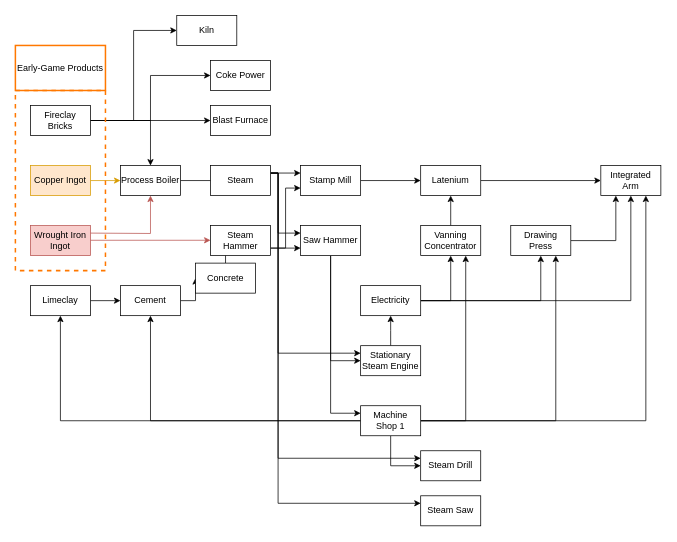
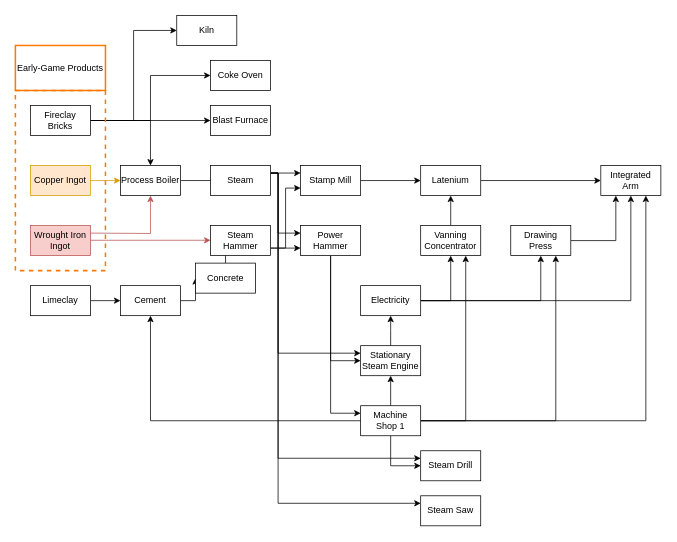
  <mxCell id="0" />
  <mxCell id="1" parent="0" />
  <mxCell id="2" style="edgeStyle=orthogonalEdgeStyle;rounded=0;orthogonalLoop=1;jettySize=auto;html=1;entryX=0.5;entryY=0;entryDx=0;entryDy=0;" parent="1" source="6" target="18" edge="1"><mxGeometry relative="1" as="geometry" /></mxCell>
  <mxCell id="3" style="edgeStyle=orthogonalEdgeStyle;rounded=0;orthogonalLoop=1;jettySize=auto;html=1;entryX=0;entryY=0.5;entryDx=0;entryDy=0;" edge="1" parent="1" source="6" target="57"><mxGeometry relative="1" as="geometry"><mxPoint x="240" y="80" as="targetPoint" /></mxGeometry></mxCell>
  <mxCell id="4" style="edgeStyle=orthogonalEdgeStyle;rounded=0;orthogonalLoop=1;jettySize=auto;html=1;entryX=0;entryY=0.5;entryDx=0;entryDy=0;" edge="1" parent="1" source="6" target="58"><mxGeometry relative="1" as="geometry" /></mxCell>
  <mxCell id="5" style="edgeStyle=orthogonalEdgeStyle;rounded=0;orthogonalLoop=1;jettySize=auto;html=1;exitX=1;exitY=0.5;exitDx=0;exitDy=0;entryX=0;entryY=0.5;entryDx=0;entryDy=0;" edge="1" parent="1" source="6" target="59"><mxGeometry relative="1" as="geometry" /></mxCell>
  <mxCell id="6" value="Fireclay&lt;br&gt;Bricks" style="rounded=0;whiteSpace=wrap;html=1;" parent="1" vertex="1"><mxGeometry x="40" y="140" width="80" height="40" as="geometry" /></mxCell>
  <mxCell id="7" style="edgeStyle=orthogonalEdgeStyle;rounded=0;orthogonalLoop=1;jettySize=auto;html=1;entryX=0;entryY=0.5;entryDx=0;entryDy=0;exitX=1;exitY=0.5;exitDx=0;exitDy=0;" parent="1" source="8" target="10" edge="1"><mxGeometry relative="1" as="geometry"><mxPoint x="140" y="330" as="sourcePoint" /></mxGeometry></mxCell>
  <mxCell id="8" value="Limeclay" style="rounded=0;whiteSpace=wrap;html=1;" parent="1" vertex="1"><mxGeometry x="40" y="380" width="80" height="40" as="geometry" /></mxCell>
  <mxCell id="9" style="edgeStyle=orthogonalEdgeStyle;rounded=0;orthogonalLoop=1;jettySize=auto;html=1;" parent="1" source="10" target="20" edge="1"><mxGeometry relative="1" as="geometry" /></mxCell>
  <mxCell id="10" value="Cement" style="rounded=0;whiteSpace=wrap;html=1;" parent="1" vertex="1"><mxGeometry x="160" y="380" width="80" height="40" as="geometry" /></mxCell>
  <mxCell id="11" style="edgeStyle=orthogonalEdgeStyle;rounded=0;orthogonalLoop=1;jettySize=auto;html=1;entryX=0;entryY=0.5;entryDx=0;entryDy=0;fillColor=#ffe6cc;strokeColor=#d79b00;" parent="1" source="12" target="18" edge="1"><mxGeometry relative="1" as="geometry"><mxPoint x="240" y="240" as="targetPoint" /></mxGeometry></mxCell>
  <mxCell id="12" value="Copper Ingot" style="rounded=0;whiteSpace=wrap;html=1;fillColor=#ffe6cc;strokeColor=#d79b00;" parent="1" vertex="1"><mxGeometry x="40" y="220" width="80" height="40" as="geometry" /></mxCell>
  <mxCell id="13" style="edgeStyle=orthogonalEdgeStyle;rounded=0;orthogonalLoop=1;jettySize=auto;html=1;entryX=0.5;entryY=1;entryDx=0;entryDy=0;fillColor=#f8cecc;strokeColor=#b85450;" parent="1" target="18" edge="1"><mxGeometry relative="1" as="geometry"><mxPoint x="240" y="250" as="targetPoint" /><mxPoint x="120" y="310" as="sourcePoint" /></mxGeometry></mxCell>
  <mxCell id="14" style="edgeStyle=orthogonalEdgeStyle;rounded=0;orthogonalLoop=1;jettySize=auto;html=1;exitX=1;exitY=0.75;exitDx=0;exitDy=0;fillColor=#f8cecc;strokeColor=#b85450;" parent="1" edge="1"><mxGeometry relative="1" as="geometry"><mxPoint x="280" y="319.57" as="targetPoint" /><mxPoint x="120" y="319.57" as="sourcePoint" /></mxGeometry></mxCell>
  <mxCell id="15" value="Wrought Iron Ingot" style="rounded=0;whiteSpace=wrap;html=1;fillColor=#f8cecc;strokeColor=#b85450;" parent="1" vertex="1"><mxGeometry x="40" y="300" width="80" height="40" as="geometry" /></mxCell>
  <mxCell id="16" value="Early-Game Products" style="rounded=0;whiteSpace=wrap;html=1;strokeColor=#ff7800;strokeWidth=2;" parent="1" vertex="1"><mxGeometry x="20" y="60" width="120" height="60" as="geometry" /></mxCell>
  <mxCell id="17" style="edgeStyle=orthogonalEdgeStyle;rounded=0;orthogonalLoop=1;jettySize=auto;html=1;" parent="1" source="18" edge="1"><mxGeometry relative="1" as="geometry"><mxPoint x="320" y="240" as="targetPoint" /></mxGeometry></mxCell>
  <mxCell id="18" value="Process Boiler" style="rounded=0;whiteSpace=wrap;html=1;" parent="1" vertex="1"><mxGeometry x="160" y="220" width="80" height="40" as="geometry" /></mxCell>
  <mxCell id="19" style="edgeStyle=orthogonalEdgeStyle;rounded=0;orthogonalLoop=1;jettySize=auto;html=1;entryX=0.5;entryY=1;entryDx=0;entryDy=0;" parent="1" source="20" target="23" edge="1"><mxGeometry relative="1" as="geometry" /></mxCell>
  <mxCell id="20" value="Concrete" style="rounded=0;whiteSpace=wrap;html=1;" parent="1" vertex="1"><mxGeometry x="260" y="350" width="80" height="40" as="geometry" /></mxCell>
  <mxCell id="21" style="edgeStyle=orthogonalEdgeStyle;rounded=0;orthogonalLoop=1;jettySize=auto;html=1;entryX=0;entryY=0.75;entryDx=0;entryDy=0;exitX=1;exitY=0.75;exitDx=0;exitDy=0;" parent="1" source="23" target="32" edge="1"><mxGeometry relative="1" as="geometry"><Array as="points"><mxPoint x="380" y="330" /><mxPoint x="380" y="330" /></Array></mxGeometry></mxCell>
  <mxCell id="22" style="edgeStyle=orthogonalEdgeStyle;rounded=0;orthogonalLoop=1;jettySize=auto;html=1;exitX=1;exitY=0.75;exitDx=0;exitDy=0;entryX=0;entryY=0.75;entryDx=0;entryDy=0;" parent="1" source="23" target="34" edge="1"><mxGeometry relative="1" as="geometry" /></mxCell>
  <mxCell id="23" value="Steam Hammer" style="rounded=0;whiteSpace=wrap;html=1;" parent="1" vertex="1"><mxGeometry x="280" y="300" width="80" height="40" as="geometry" /></mxCell>
  <mxCell id="24" style="edgeStyle=orthogonalEdgeStyle;rounded=0;orthogonalLoop=1;jettySize=auto;html=1;entryX=0;entryY=0.25;entryDx=0;entryDy=0;exitX=1;exitY=0.25;exitDx=0;exitDy=0;" parent="1" source="29" target="32" edge="1"><mxGeometry relative="1" as="geometry"><Array as="points"><mxPoint x="370" y="230" /><mxPoint x="370" y="310" /></Array></mxGeometry></mxCell>
  <mxCell id="25" style="edgeStyle=orthogonalEdgeStyle;rounded=0;orthogonalLoop=1;jettySize=auto;html=1;exitX=1;exitY=0.25;exitDx=0;exitDy=0;entryX=0;entryY=0.25;entryDx=0;entryDy=0;" parent="1" source="29" target="34" edge="1"><mxGeometry relative="1" as="geometry" /></mxCell>
  <mxCell id="26" style="edgeStyle=orthogonalEdgeStyle;rounded=0;orthogonalLoop=1;jettySize=auto;html=1;exitX=1;exitY=0.25;exitDx=0;exitDy=0;entryX=0;entryY=0.25;entryDx=0;entryDy=0;" edge="1" parent="1" source="29" target="43"><mxGeometry relative="1" as="geometry"><Array as="points"><mxPoint x="370" y="230" /><mxPoint x="370" y="470" /></Array></mxGeometry></mxCell>
  <mxCell id="27" style="edgeStyle=orthogonalEdgeStyle;rounded=0;orthogonalLoop=1;jettySize=auto;html=1;exitX=1;exitY=0.25;exitDx=0;exitDy=0;entryX=0;entryY=0.25;entryDx=0;entryDy=0;" edge="1" parent="1" source="29" target="48"><mxGeometry relative="1" as="geometry"><Array as="points"><mxPoint x="370" y="230" /><mxPoint x="370" y="610" /></Array></mxGeometry></mxCell>
  <mxCell id="28" style="edgeStyle=orthogonalEdgeStyle;rounded=0;orthogonalLoop=1;jettySize=auto;html=1;exitX=1;exitY=0.25;exitDx=0;exitDy=0;entryX=0;entryY=0.25;entryDx=0;entryDy=0;" edge="1" parent="1" source="29" target="49"><mxGeometry relative="1" as="geometry"><Array as="points"><mxPoint x="370" y="230" /><mxPoint x="370" y="670" /></Array></mxGeometry></mxCell>
  <mxCell id="29" value="Steam" style="rounded=0;whiteSpace=wrap;html=1;" parent="1" vertex="1"><mxGeometry x="280" y="220" width="80" height="40" as="geometry" /></mxCell>
  <mxCell id="30" style="edgeStyle=orthogonalEdgeStyle;rounded=0;orthogonalLoop=1;jettySize=auto;html=1;entryX=0;entryY=0.25;entryDx=0;entryDy=0;" edge="1" parent="1" source="32" target="41"><mxGeometry relative="1" as="geometry" /></mxCell>
  <mxCell id="31" style="edgeStyle=orthogonalEdgeStyle;rounded=0;orthogonalLoop=1;jettySize=auto;html=1;entryX=0;entryY=0.5;entryDx=0;entryDy=0;" edge="1" parent="1" source="32" target="43"><mxGeometry relative="1" as="geometry" /></mxCell>
- <mxCell id="32" value="Saw Hammer" style="rounded=0;whiteSpace=wrap;html=1;" parent="1" vertex="1"><mxGeometry x="400" y="300" width="80" height="40" as="geometry" /></mxCell>
+ <mxCell id="32" value="Power Hammer" style="rounded=0;whiteSpace=wrap;html=1;" parent="1" vertex="1"><mxGeometry x="400" y="300" width="80" height="40" as="geometry" /></mxCell>
  <mxCell id="33" style="edgeStyle=orthogonalEdgeStyle;rounded=0;orthogonalLoop=1;jettySize=auto;html=1;entryX=0;entryY=0.5;entryDx=0;entryDy=0;" edge="1" parent="1" source="34" target="53"><mxGeometry relative="1" as="geometry" /></mxCell>
  <mxCell id="34" value="Stamp Mill" style="rounded=0;whiteSpace=wrap;html=1;" parent="1" vertex="1"><mxGeometry x="400" y="220" width="80" height="40" as="geometry" /></mxCell>
- <mxCell id="35" style="edgeStyle=orthogonalEdgeStyle;rounded=0;orthogonalLoop=1;jettySize=auto;html=1;" edge="1" parent="1" source="41" target="8"><mxGeometry relative="1" as="geometry" /></mxCell>
+ <mxCell id="35" style="edgeStyle=orthogonalEdgeStyle;rounded=0;orthogonalLoop=1;jettySize=auto;html=1;" edge="1" parent="1" source="41" target="43"><mxGeometry relative="1" as="geometry" /></mxCell>
  <mxCell id="36" style="edgeStyle=orthogonalEdgeStyle;rounded=0;orthogonalLoop=1;jettySize=auto;html=1;entryX=0;entryY=0.5;entryDx=0;entryDy=0;" edge="1" parent="1" source="41" target="48"><mxGeometry relative="1" as="geometry"><mxPoint x="600" y="560" as="targetPoint" /><Array as="points"><mxPoint x="520" y="620" /></Array></mxGeometry></mxCell>
  <mxCell id="37" style="edgeStyle=orthogonalEdgeStyle;rounded=0;orthogonalLoop=1;jettySize=auto;html=1;" edge="1" parent="1" source="41" target="10"><mxGeometry relative="1" as="geometry" /></mxCell>
  <mxCell id="38" style="edgeStyle=orthogonalEdgeStyle;rounded=0;orthogonalLoop=1;jettySize=auto;html=1;exitX=1;exitY=0.5;exitDx=0;exitDy=0;entryX=0.75;entryY=1;entryDx=0;entryDy=0;" edge="1" parent="1" source="41" target="51"><mxGeometry relative="1" as="geometry" /></mxCell>
  <mxCell id="39" style="edgeStyle=orthogonalEdgeStyle;rounded=0;orthogonalLoop=1;jettySize=auto;html=1;entryX=0.75;entryY=1;entryDx=0;entryDy=0;" edge="1" parent="1" source="41" target="55"><mxGeometry relative="1" as="geometry" /></mxCell>
  <mxCell id="40" style="edgeStyle=orthogonalEdgeStyle;rounded=0;orthogonalLoop=1;jettySize=auto;html=1;entryX=0.75;entryY=1;entryDx=0;entryDy=0;" edge="1" parent="1" source="41" target="56"><mxGeometry relative="1" as="geometry"><Array as="points"><mxPoint x="860" y="560" /></Array></mxGeometry></mxCell>
  <mxCell id="41" value="Machine&lt;br&gt;Shop 1" style="rounded=0;whiteSpace=wrap;html=1;" vertex="1" parent="1"><mxGeometry x="480" y="540" width="80" height="40" as="geometry" /></mxCell>
  <mxCell id="42" style="edgeStyle=orthogonalEdgeStyle;rounded=0;orthogonalLoop=1;jettySize=auto;html=1;" edge="1" parent="1" source="43"><mxGeometry relative="1" as="geometry"><mxPoint x="520" y="420" as="targetPoint" /></mxGeometry></mxCell>
  <mxCell id="43" value="Stationary Steam Engine" style="rounded=0;whiteSpace=wrap;html=1;" vertex="1" parent="1"><mxGeometry x="480" y="460" width="80" height="40" as="geometry" /></mxCell>
  <mxCell id="44" style="edgeStyle=orthogonalEdgeStyle;rounded=0;orthogonalLoop=1;jettySize=auto;html=1;entryX=0.5;entryY=1;entryDx=0;entryDy=0;" edge="1" parent="1" source="47" target="51"><mxGeometry relative="1" as="geometry"><Array as="points"><mxPoint x="600" y="400" /></Array></mxGeometry></mxCell>
  <mxCell id="45" style="edgeStyle=orthogonalEdgeStyle;rounded=0;orthogonalLoop=1;jettySize=auto;html=1;" edge="1" parent="1" source="47" target="55"><mxGeometry relative="1" as="geometry" /></mxCell>
  <mxCell id="46" style="edgeStyle=orthogonalEdgeStyle;rounded=0;orthogonalLoop=1;jettySize=auto;html=1;entryX=0.5;entryY=1;entryDx=0;entryDy=0;" edge="1" parent="1" source="47" target="56"><mxGeometry relative="1" as="geometry" /></mxCell>
  <mxCell id="47" value="Electricity" style="rounded=0;whiteSpace=wrap;html=1;" vertex="1" parent="1"><mxGeometry x="480" y="380" width="80" height="40" as="geometry" /></mxCell>
  <mxCell id="48" value="Steam Drill" style="rounded=0;whiteSpace=wrap;html=1;" vertex="1" parent="1"><mxGeometry x="560" y="600" width="80" height="40" as="geometry" /></mxCell>
  <mxCell id="49" value="Steam Saw" style="rounded=0;whiteSpace=wrap;html=1;" vertex="1" parent="1"><mxGeometry x="560" y="660" width="80" height="40" as="geometry" /></mxCell>
  <mxCell id="50" style="edgeStyle=orthogonalEdgeStyle;rounded=0;orthogonalLoop=1;jettySize=auto;html=1;entryX=0.5;entryY=1;entryDx=0;entryDy=0;" edge="1" parent="1" source="51" target="53"><mxGeometry relative="1" as="geometry" /></mxCell>
  <mxCell id="51" value="Vanning Concentrator" style="rounded=0;whiteSpace=wrap;html=1;" vertex="1" parent="1"><mxGeometry x="560" y="300" width="80" height="40" as="geometry" /></mxCell>
  <mxCell id="52" style="edgeStyle=orthogonalEdgeStyle;rounded=0;orthogonalLoop=1;jettySize=auto;html=1;exitX=1;exitY=0.5;exitDx=0;exitDy=0;entryX=0;entryY=0.5;entryDx=0;entryDy=0;" edge="1" parent="1" source="53" target="56"><mxGeometry relative="1" as="geometry" /></mxCell>
  <mxCell id="53" value="Latenium" style="rounded=0;whiteSpace=wrap;html=1;" vertex="1" parent="1"><mxGeometry x="560" y="220" width="80" height="40" as="geometry" /></mxCell>
  <mxCell id="54" style="edgeStyle=orthogonalEdgeStyle;rounded=0;orthogonalLoop=1;jettySize=auto;html=1;entryX=0.25;entryY=1;entryDx=0;entryDy=0;" edge="1" parent="1" source="55" target="56"><mxGeometry relative="1" as="geometry" /></mxCell>
  <mxCell id="55" value="Drawing Press" style="rounded=0;whiteSpace=wrap;html=1;" vertex="1" parent="1"><mxGeometry x="680" y="300" width="80" height="40" as="geometry" /></mxCell>
  <mxCell id="56" value="Integrated Arm" style="rounded=0;whiteSpace=wrap;html=1;" vertex="1" parent="1"><mxGeometry x="800" y="220" width="80" height="40" as="geometry" /></mxCell>
- <mxCell id="57" value="Coke Power" style="rounded=0;whiteSpace=wrap;html=1;" vertex="1" parent="1"><mxGeometry x="280" y="80" width="80" height="40" as="geometry" /></mxCell>
+ <mxCell id="57" value="Coke Oven" style="rounded=0;whiteSpace=wrap;html=1;" vertex="1" parent="1"><mxGeometry x="280" y="80" width="80" height="40" as="geometry" /></mxCell>
  <mxCell id="58" value="Blast Furnace" style="rounded=0;whiteSpace=wrap;html=1;" vertex="1" parent="1"><mxGeometry x="280" y="140" width="80" height="40" as="geometry" /></mxCell>
  <mxCell id="59" value="Kiln" style="rounded=0;whiteSpace=wrap;html=1;" vertex="1" parent="1"><mxGeometry x="235" y="20" width="80" height="40" as="geometry" /></mxCell>
  <mxCell id="60" value="" style="rounded=0;whiteSpace=wrap;html=1;dashed=1;strokeWidth=2;strokeColor=#FF7800;fillColor=none;" parent="1" vertex="1"><mxGeometry x="20" y="120" width="120" height="240" as="geometry" /></mxCell>
